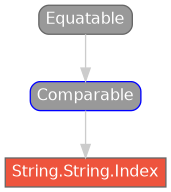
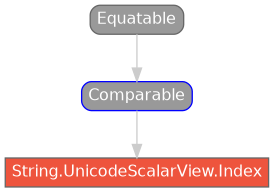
  strict digraph {
    node [color=gray40 fillcolor="#999999" fontcolor=white fontname=Helvetica fontsize=12 margin="0.07,0.05" shape=box style="filled,rounded"]
    edge [color="#cccccc"]
-   "String.UnicodeScalarView.Index" [fillcolor="#ee543d" height=0.3 style=filled label="String.String.Index"]
+   "String.UnicodeScalarView.Index" [fillcolor="#ee543d" height=0.3 style=filled]
    Comparable [color=blue height=0.3]
    Equatable [height=0.3]
    subgraph sub_1 {
      rank=max
      "String.UnicodeScalarView.Index"
    }
    Comparable -> "String.UnicodeScalarView.Index"
    Equatable -> Comparable
  }
